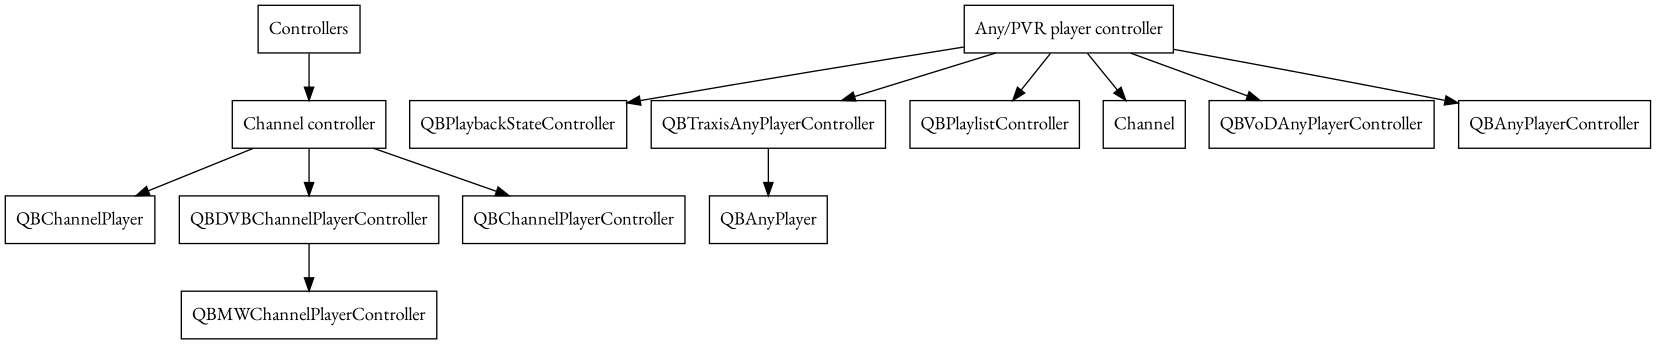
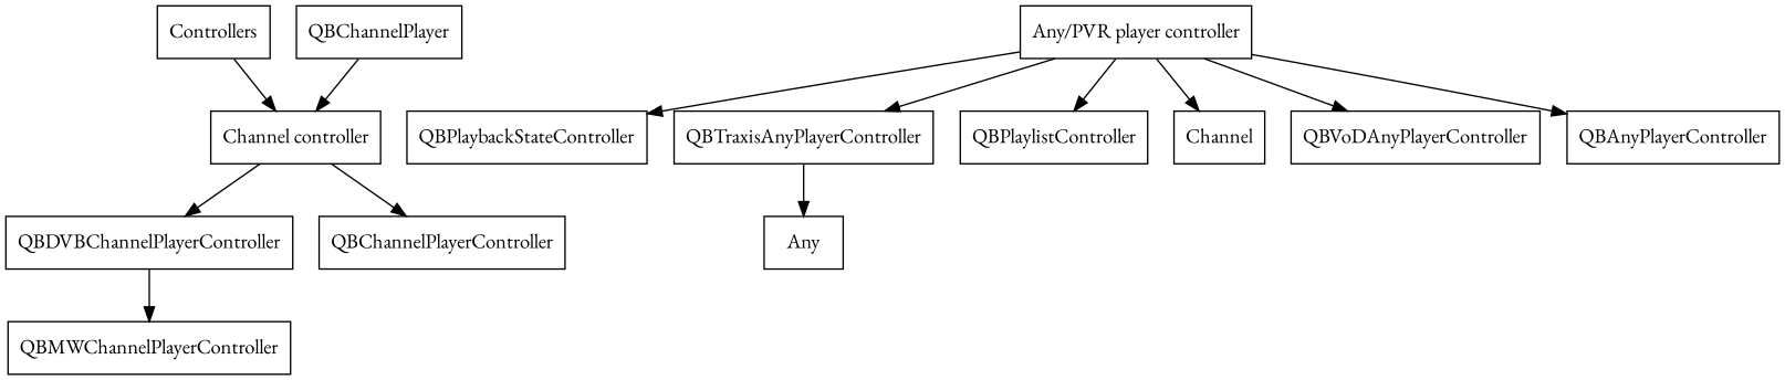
  digraph {
    fontname="EB Garamond"
    node [fontname="EB Garamond" shape=box]
    edge [fontname="EB Garamond"]
    n1 [label=Controllers root=true]
    n2 [label="Channel controller"]
    QBChannelPlayer
    QBDVBChannelPlayerController
    QBChannelPlayerController
    n6 [label="Any/PVR player controller"]
    QBPlaybackStateController
    QBTraxisAnyPlayerController
    QBPlaylistController
    n10 [label=Channel]
    QBVoDAnyPlayerController
    QBAnyPlayerController
    QBMWChannelPlayerController
-   QBAnyPlayer
+   QBAnyPlayer [label=Any]
    n1 -> n2
-   n2 -> QBChannelPlayer
+   QBChannelPlayer -> n2
    n2 -> QBDVBChannelPlayerController
    n2 -> QBChannelPlayerController
    QBDVBChannelPlayerController -> QBMWChannelPlayerController
    n6 -> QBPlaybackStateController
    n6 -> QBTraxisAnyPlayerController
    n6 -> QBPlaylistController
    n6 -> n10
    n6 -> QBVoDAnyPlayerController
    n6 -> QBAnyPlayerController
    QBTraxisAnyPlayerController -> QBAnyPlayer
  }
